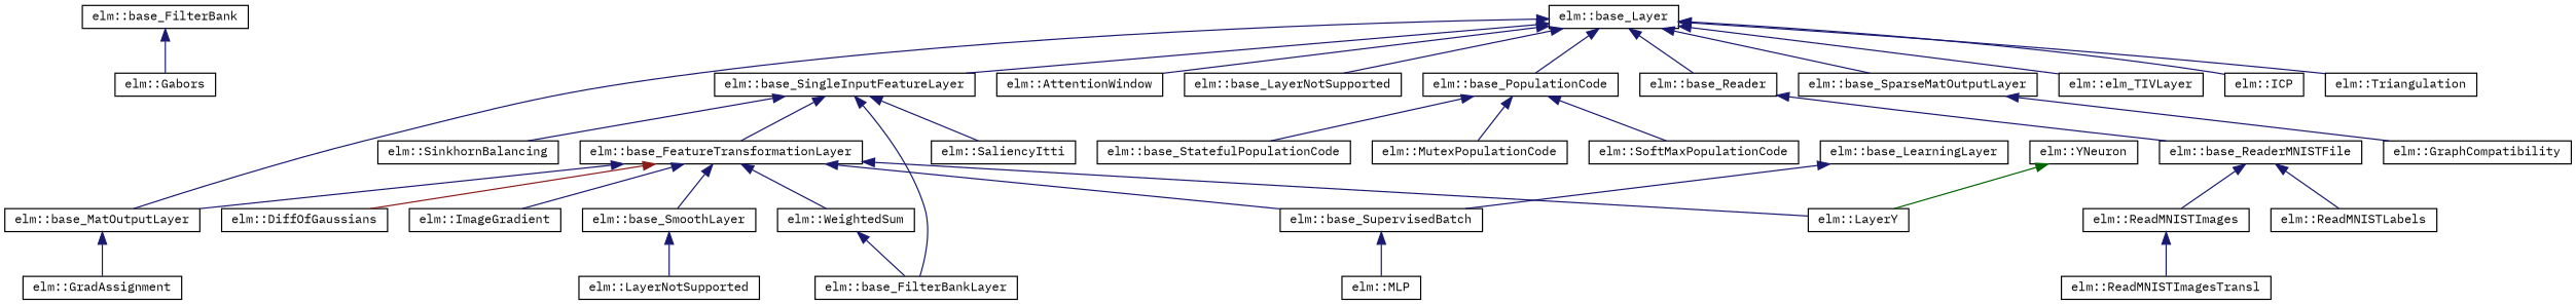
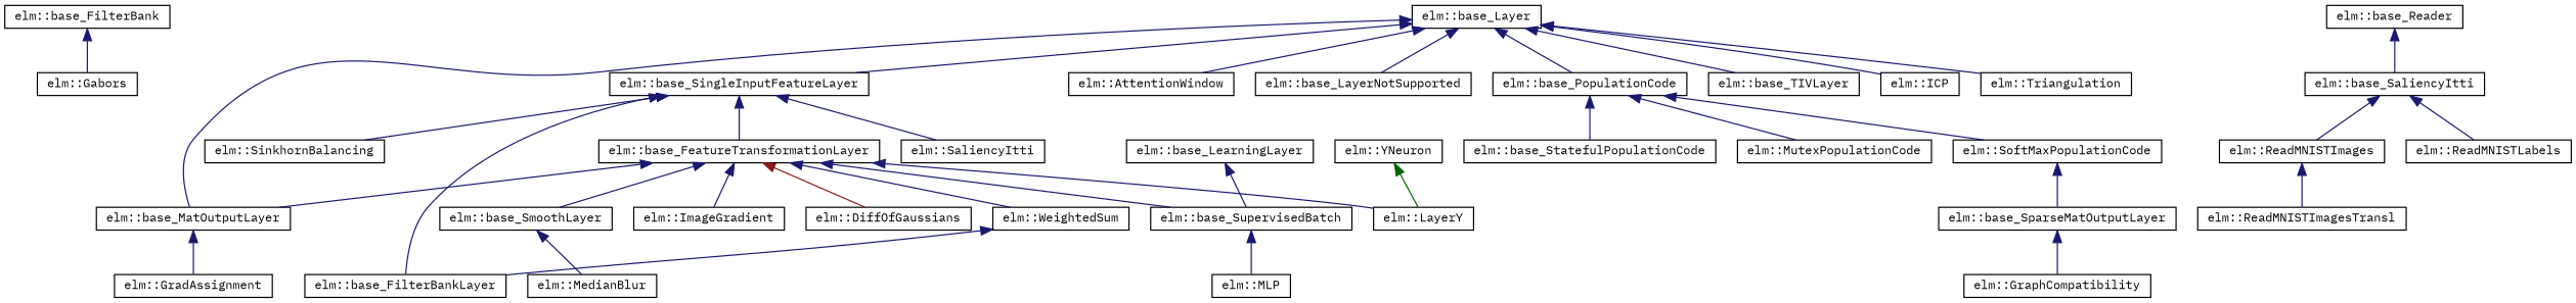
  digraph {
    fontname="IBM Plex Mono"
    rankdir=TB
    node [color=black fillcolor=white fontname="IBM Plex Mono" fontsize=10 shape=record style=filled]
    edge [color=midnightblue dir=back fontname="IBM Plex Mono" fontsize=10 labelfontname=Helvetica labelfontsize=10 style=solid]
    n1 [height=0.2 label="elm::base_FilterBank" width=0.4]
    n2 [height=0.2 label="elm::Gabors" width=0.4]
    n3 [height=0.2 label="elm::base_FilterBankLayer" width=0.4]
    n4 [height=0.2 label="elm::base_Layer" width=0.4]
    n5 [height=0.2 label="elm::AttentionWindow" width=0.4]
    n6 [height=0.2 label="elm::base_LayerNotSupported" width=0.4]
    n7 [height=0.2 label="elm::base_MatOutputLayer" width=0.4]
    n8 [height=0.2 label="elm::base_PopulationCode" width=0.4]
    n9 [height=0.2 label="elm::base_Reader" width=0.4]
    n10 [height=0.2 label="elm::base_SingleInputFeatureLayer" width=0.4]
    n11 [height=0.2 label="elm::base_SparseMatOutputLayer" width=0.4]
-   n12 [height=0.2 label="elm::elm_TIVLayer" width=0.4]
+   n12 [height=0.2 label="elm::base_TIVLayer" width=0.4]
    n13 [height=0.2 label="elm::ICP" width=0.4]
    n14 [height=0.2 label="elm::Triangulation" width=0.4]
    n15 [height=0.2 label="elm::base_LearningLayer" width=0.4]
    n16 [height=0.2 label="elm::base_SupervisedBatch" width=0.4]
    n17 [height=0.2 label="elm::GradAssignment" width=0.4]
    n18 [height=0.2 label="elm::base_StatefulPopulationCode" width=0.4]
    n19 [height=0.2 label="elm::MutexPopulationCode" width=0.4]
    n20 [height=0.2 label="elm::SoftMaxPopulationCode" width=0.4]
-   n21 [height=0.2 label="elm::base_ReaderMNISTFile" width=0.4]
+   n21 [height=0.2 label="elm::base_SaliencyItti" width=0.4]
    n22 [height=0.2 label="elm::base_FeatureTransformationLayer" width=0.4]
    n23 [height=0.2 label="elm::SaliencyItti" width=0.4]
    n24 [height=0.2 label="elm::SinkhornBalancing" width=0.4]
    n25 [height=0.2 label="elm::GraphCompatibility" width=0.4]
    n26 [height=0.2 label="elm::MLP" width=0.4]
    n27 [height=0.2 label="elm::base_SmoothLayer" width=0.4]
    n28 [height=0.2 label="elm::DiffOfGaussians" width=0.4]
    n29 [height=0.2 label="elm::ImageGradient" width=0.4]
    n30 [height=0.2 label="elm::LayerY" width=0.4]
    n31 [height=0.2 label="elm::WeightedSum" width=0.4]
-   n32 [height=0.2 label="elm::LayerNotSupported" width=0.4]
+   n32 [height=0.2 label="elm::MedianBlur" width=0.4]
    n33 [height=0.2 label="elm::ReadMNISTImages" width=0.4]
    n34 [height=0.2 label="elm::ReadMNISTLabels" width=0.4]
    n35 [height=0.2 label="elm::ReadMNISTImagesTransl" width=0.4]
    n36 [height=0.2 label="elm::YNeuron" width=0.4]
    n1 -> n2
    n4 -> n5
    n4 -> n6
    n4 -> n7
    n4 -> n8
-   n4 -> n9
    n4 -> n10
-   n4 -> n11
+   n20 -> n11
    n4 -> n12
    n4 -> n13
    n4 -> n14
    n7 -> n17
    n8 -> n18
    n8 -> n19
    n8 -> n20
    n9 -> n21
    n10 -> n3
    n10 -> n22
    n10 -> n23
    n10 -> n24
    n11 -> n25
    n15 -> n16
    n16 -> n26
    n21 -> n33
    n21 -> n34
    n22 -> n7
    n22 -> n16
    n22 -> n27
    n22 -> n28 [color=firebrick4]
    n22 -> n29
    n22 -> n30
    n22 -> n31
    n27 -> n32
    n31 -> n3
    n33 -> n35
    n36 -> n30 [color=darkgreen]
  }
